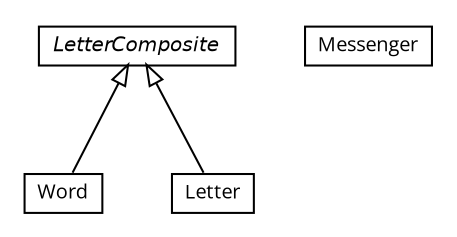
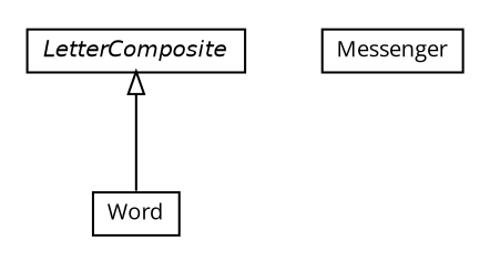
  digraph {
    fontname="Open Sans"
    nodesep=0.25
    ranksep=0.5
    node [fontcolor=black fontname="Open Sans" fontsize=10.0 shape=plaintext]
    edge [arrowtail=empty dir=back fontname="Open Sans" fontsize=10 headport=p labelfontname=Helvetica labelfontsize=10 tailport=p]
    n1 [label=<<table title="com.iluwatar.composite.Word" border="0" cellborder="1" cellspacing="0" cellpadding="2" port="p"> 		<tr><td><table border="0" cellspacing="0" cellpadding="1"> <tr><td align="center" balign="center"> Word </td></tr> 		</table></td></tr> 		</table>>]
    n2 [label=<<table title="com.iluwatar.composite.Messenger" border="0" cellborder="1" cellspacing="0" cellpadding="2" port="p"> 		<tr><td><table border="0" cellspacing="0" cellpadding="1"> <tr><td align="center" balign="center"> Messenger </td></tr> 		</table></td></tr> 		</table>>]
    n3 [label=<<table title="com.iluwatar.composite.LetterComposite" border="0" cellborder="1" cellspacing="0" cellpadding="2" port="p"> 		<tr><td><table border="0" cellspacing="0" cellpadding="1"> <tr><td align="center" balign="center"><font face="Helvetica-Oblique"> LetterComposite </font></td></tr> 		</table></td></tr> 		</table>>]
-   n4 [label=<<table title="com.iluwatar.composite.Letter" border="0" cellborder="1" cellspacing="0" cellpadding="2" port="p"> 		<tr><td><table border="0" cellspacing="0" cellpadding="1"> <tr><td align="center" balign="center"> Letter </td></tr> 		</table></td></tr> 		</table>>]
    n3 -> n1
-   n3 -> n4
  }
